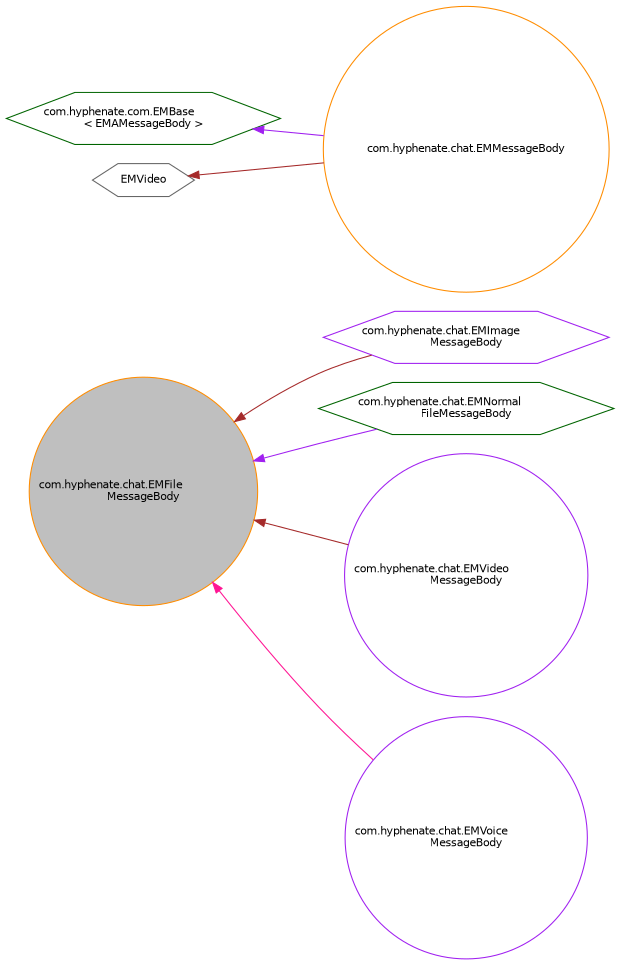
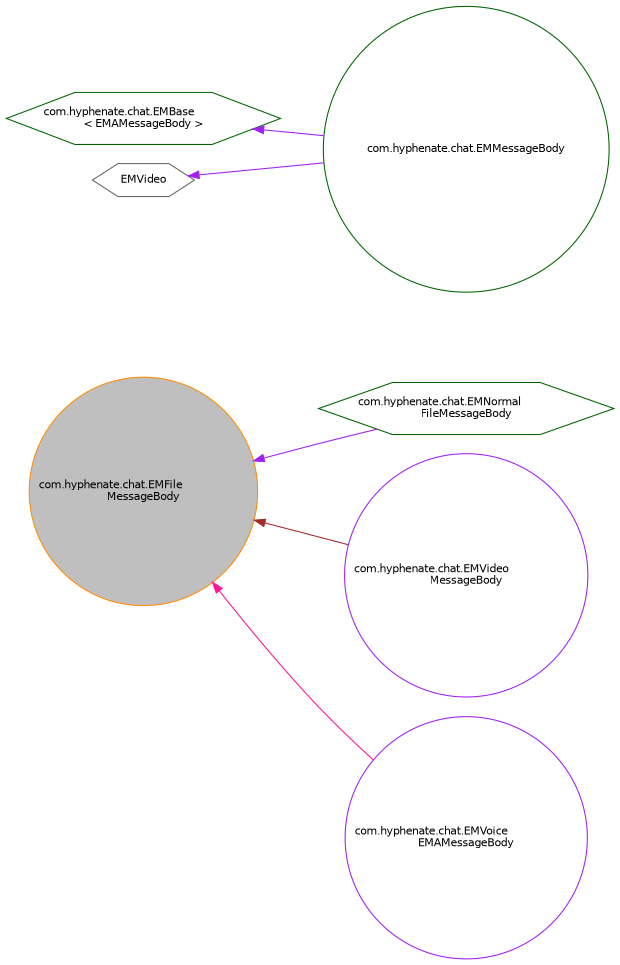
  digraph {
    rankdir=LR
    node [color=purple fillcolor=white fontname=Helvetica fontsize=10 shape=circle style=filled]
    edge [color=brown dir=back fontname=Helvetica fontsize=10 labelfontname=Helvetica labelfontsize=10 style=solid]
    n1 [color=darkorange fillcolor=grey75 fontcolor=black height=0.2 label="com.hyphenate.chat.EMFile\lMessageBody" width=0.4]
-   n2 [height=0.2 label="com.hyphenate.chat.EMImage\lMessageBody" shape=hexagon width=0.4]
    n3 [color=darkgreen height=0.2 label="com.hyphenate.chat.EMNormal\lFileMessageBody" shape=hexagon width=0.4]
    n4 [height=0.2 label="com.hyphenate.chat.EMVideo\lMessageBody" width=0.4]
-   n5 [height=0.2 label="com.hyphenate.chat.EMVoice\lMessageBody" width=0.4]
-   n6 [color=darkorange height=0.2 label="com.hyphenate.chat.EMMessageBody" width=0.4]
-   n7 [color=darkgreen height=0.2 label="com.hyphenate.com.EMBase\l\< EMAMessageBody \>" shape=hexagon width=0.4]
+   n5 [height=0.2 label="com.hyphenate.chat.EMVoice\lEMAMessageBody" width=0.4]
+   n6 [color=darkgreen height=0.2 label="com.hyphenate.chat.EMMessageBody" width=0.4]
+   n7 [color=darkgreen height=0.2 label="com.hyphenate.chat.EMBase\l\< EMAMessageBody \>" shape=hexagon width=0.4]
    n8 [color=gray40 height=0.2 label=EMVideo shape=hexagon width=0.4]
-   n1 -> n2
    n1 -> n3 [color=purple]
    n1 -> n4
    n1 -> n5 [color=deeppink]
    n7 -> n6 [color=purple]
-   n8 -> n6
+   n8 -> n6 [color=purple]
  }
